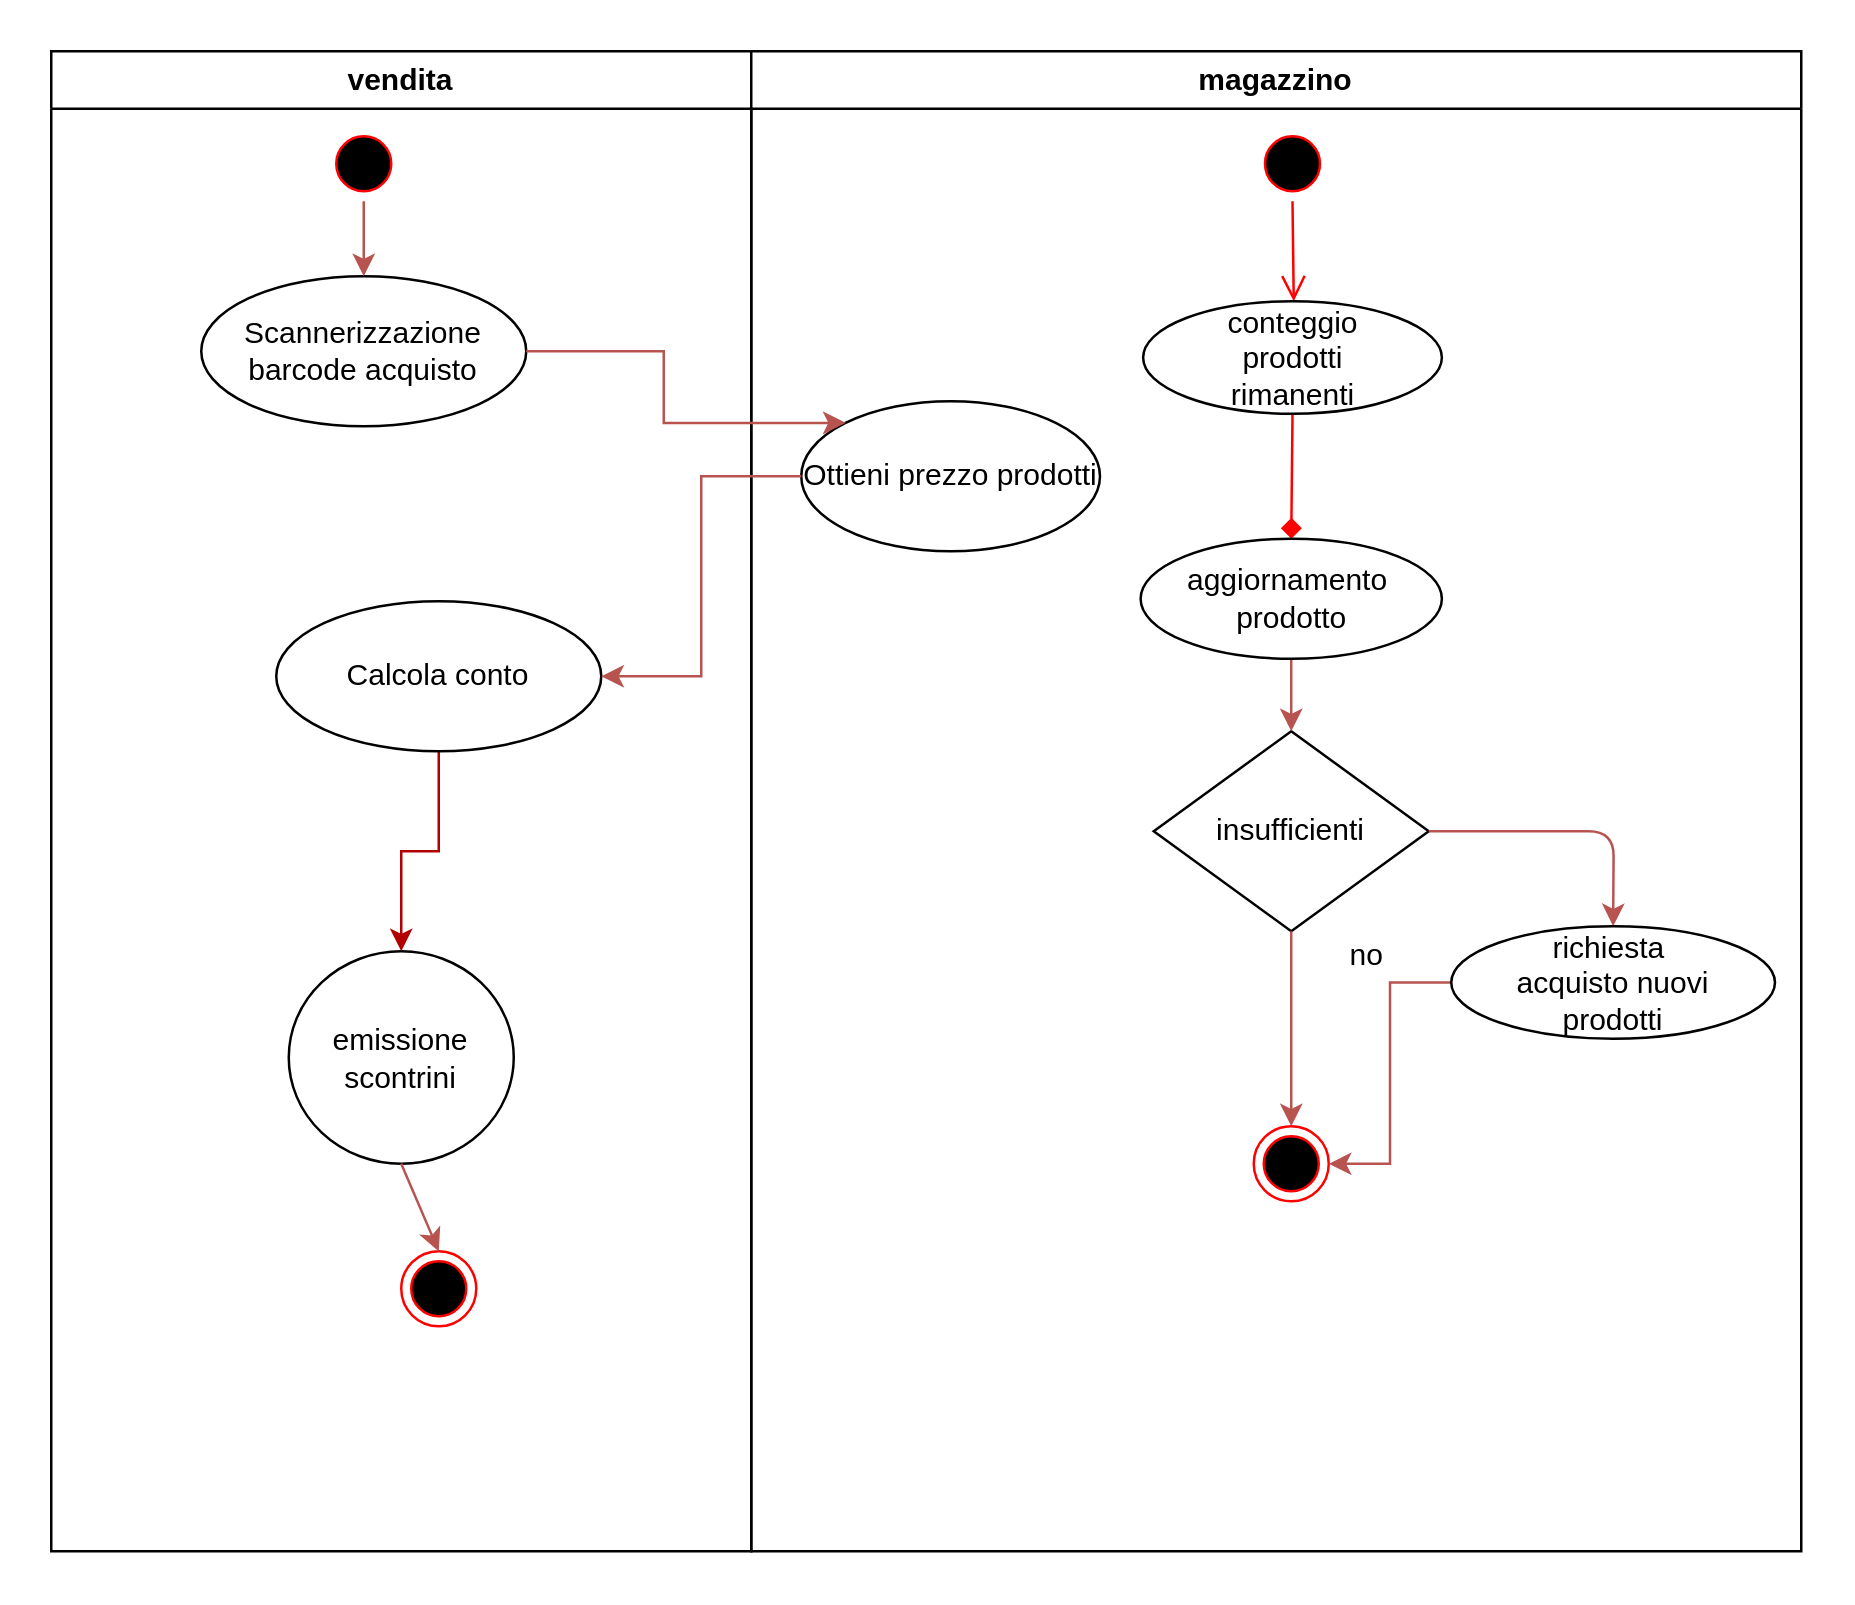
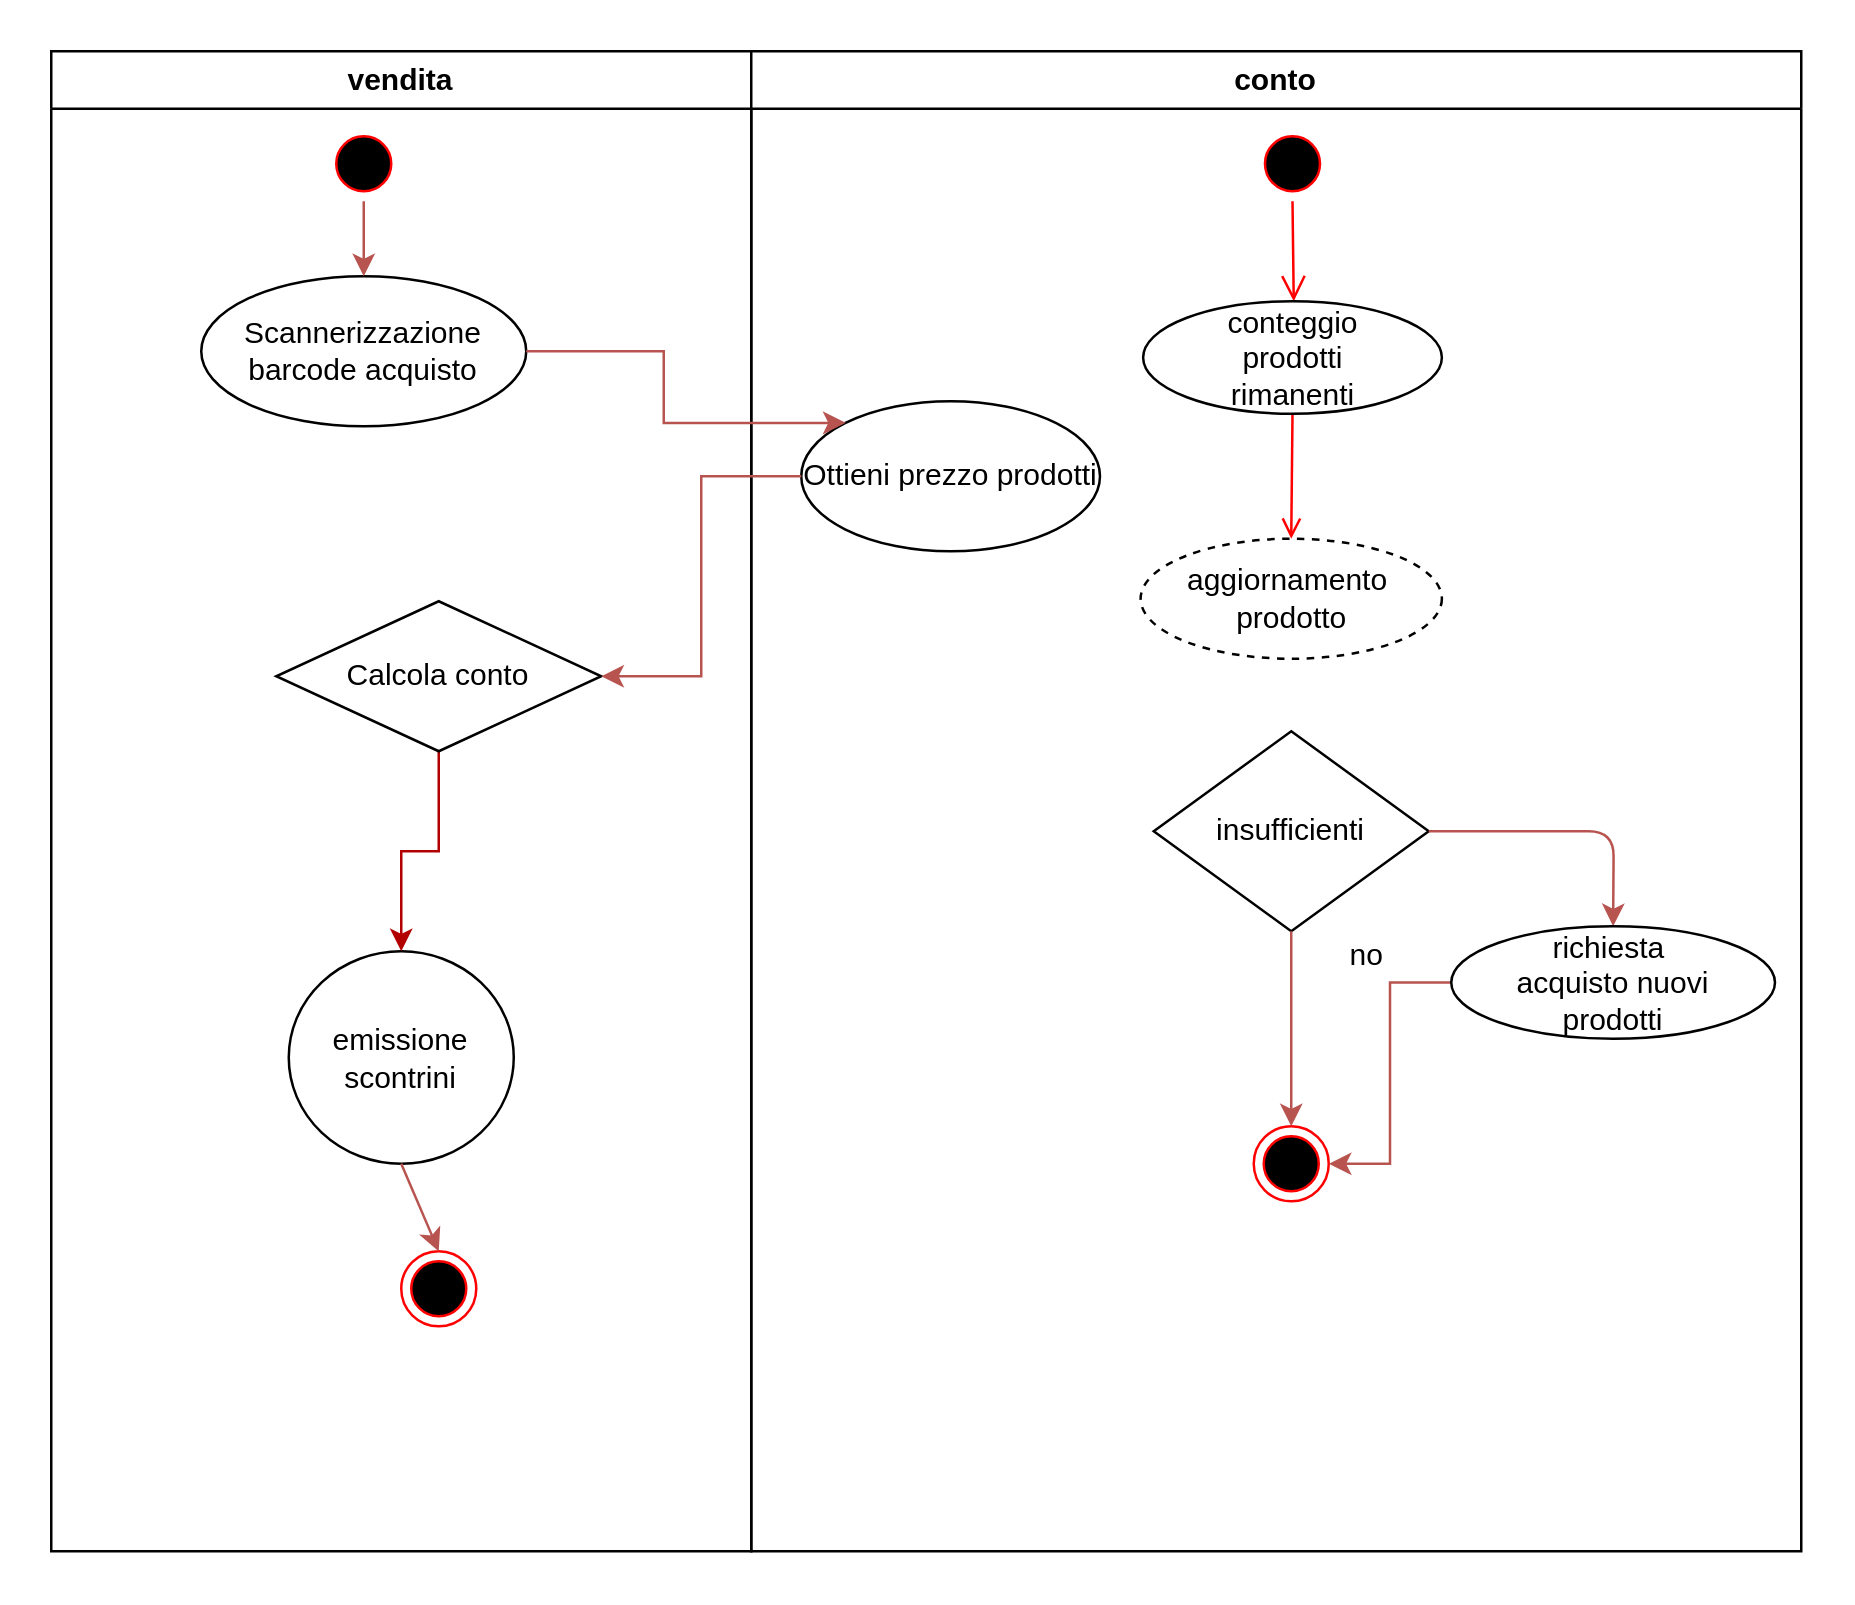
  <mxCell id="0" />
  <mxCell id="1" parent="0" />
  <mxCell id="2" value="vendita" style="swimlane;whiteSpace=wrap" parent="1" vertex="1"><mxGeometry x="20" y="20" width="280" height="600" as="geometry" /></mxCell>
  <mxCell id="3" value="Scannerizzazione barcode acquisto" style="ellipse;whiteSpace=wrap;html=1;" parent="2" vertex="1"><mxGeometry x="60" y="90" width="130" height="60" as="geometry" /></mxCell>
  <mxCell id="4" value="&lt;font style=&quot;vertical-align: inherit&quot;&gt;&lt;font style=&quot;vertical-align: inherit&quot;&gt;emissione scontrini&lt;/font&gt;&lt;/font&gt;" style="ellipse;whiteSpace=wrap;html=1;" parent="2" vertex="1"><mxGeometry x="95" y="360" width="90" height="85" as="geometry" /></mxCell>
  <mxCell id="5" style="edgeStyle=orthogonalEdgeStyle;rounded=0;orthogonalLoop=1;jettySize=auto;html=1;entryX=0.5;entryY=0;entryDx=0;entryDy=0;fillColor=#e51400;strokeColor=#B20000;" parent="2" source="6" target="4" edge="1"><mxGeometry relative="1" as="geometry" /></mxCell>
- <mxCell id="6" value="Calcola conto" style="ellipse;whiteSpace=wrap;html=1;" parent="2" vertex="1"><mxGeometry x="90" y="220" width="130" height="60" as="geometry" /></mxCell>
+ <mxCell id="6" value="Calcola conto" style="rhombus;whiteSpace=wrap;html=1;" parent="2" vertex="1"><mxGeometry x="90" y="220" width="130" height="60" as="geometry" /></mxCell>
  <mxCell id="7" value="" style="ellipse;shape=startState;fillColor=#000000;strokeColor=#ff0000;" parent="2" vertex="1"><mxGeometry x="110" y="30" width="30" height="30" as="geometry" /></mxCell>
  <mxCell id="8" value="" style="edgeStyle=orthogonalEdgeStyle;rounded=0;orthogonalLoop=1;jettySize=auto;html=1;strokeColor=#B85450;entryX=0.5;entryY=0;entryDx=0;entryDy=0;" parent="2" source="7" target="3" edge="1"><mxGeometry relative="1" as="geometry"><mxPoint x="-170" y="92" as="targetPoint" /></mxGeometry></mxCell>
  <mxCell id="9" value="" style="ellipse;shape=endState;fillColor=#000000;strokeColor=#ff0000" parent="2" vertex="1"><mxGeometry x="140" y="480" width="30" height="30" as="geometry" /></mxCell>
  <mxCell id="10" value="" style="endArrow=classic;html=1;strokeColor=#B85450;exitX=0.5;exitY=1;exitDx=0;exitDy=0;entryX=0.5;entryY=0;entryDx=0;entryDy=0;" parent="2" source="4" target="9" edge="1"><mxGeometry width="50" height="50" relative="1" as="geometry"><mxPoint x="121" y="380.78" as="sourcePoint" /><mxPoint x="-57" y="449" as="targetPoint" /></mxGeometry></mxCell>
- <mxCell id="11" value="magazzino" style="swimlane;whiteSpace=wrap" parent="1" vertex="1"><mxGeometry x="300" y="20" width="420" height="600" as="geometry" /></mxCell>
+ <mxCell id="11" value="conto" style="swimlane;whiteSpace=wrap" parent="1" vertex="1"><mxGeometry x="300" y="20" width="420" height="600" as="geometry" /></mxCell>
  <mxCell id="12" value="" style="ellipse;shape=startState;fillColor=#000000;strokeColor=#ff0000;" parent="11" vertex="1"><mxGeometry x="201.5" y="30" width="30" height="30" as="geometry" /></mxCell>
  <mxCell id="13" value="" style="edgeStyle=elbowEdgeStyle;elbow=horizontal;verticalAlign=bottom;endArrow=open;endSize=8;strokeColor=#FF0000;endFill=1;rounded=0;entryX=0.5;entryY=0;entryDx=0;entryDy=0;" parent="11" source="12" target="22" edge="1"><mxGeometry x="40" y="20" as="geometry"><mxPoint x="217" y="90" as="targetPoint" /><Array as="points" /></mxGeometry></mxCell>
- <mxCell id="14" value="" style="endArrow=diamond;strokeColor=#FF0000;endFill=1;rounded=0;exitX=0.5;exitY=1;exitDx=0;exitDy=0;entryX=0.5;entryY=0;entryDx=0;entryDy=0;" parent="11" source="22" target="23" edge="1"><mxGeometry relative="1" as="geometry"><mxPoint x="75.5" y="202" as="targetPoint" /><mxPoint x="75.187" y="160" as="sourcePoint" /></mxGeometry></mxCell>
+ <mxCell id="14" value="" style="endArrow=open;strokeColor=#FF0000;endFill=1;rounded=0;exitX=0.5;exitY=1;exitDx=0;exitDy=0;entryX=0.5;entryY=0;entryDx=0;entryDy=0;" parent="11" source="22" target="23" edge="1"><mxGeometry relative="1" as="geometry"><mxPoint x="75.5" y="202" as="targetPoint" /><mxPoint x="75.187" y="160" as="sourcePoint" /></mxGeometry></mxCell>
  <mxCell id="15" value="" style="ellipse;shape=endState;fillColor=#000000;strokeColor=#ff0000" parent="11" vertex="1"><mxGeometry x="201" y="430" width="30" height="30" as="geometry" /></mxCell>
  <mxCell id="16" value="insufficienti" style="rhombus;whiteSpace=wrap;html=1;" parent="11" vertex="1"><mxGeometry x="161" y="272" width="110" height="80" as="geometry" /></mxCell>
- <mxCell id="17" value="" style="endArrow=classic;html=1;strokeColor=#B85450;entryX=0.5;entryY=0;entryDx=0;entryDy=0;" parent="11" source="23" target="16" edge="1"><mxGeometry width="50" height="50" relative="1" as="geometry"><mxPoint x="76" y="250" as="sourcePoint" /><mxPoint x="75.5" y="252" as="targetPoint" /></mxGeometry></mxCell>
  <mxCell id="18" style="edgeStyle=orthogonalEdgeStyle;rounded=0;orthogonalLoop=1;jettySize=auto;html=1;entryX=1;entryY=0.5;entryDx=0;entryDy=0;strokeColor=#B85450;exitX=0;exitY=0.5;exitDx=0;exitDy=0;" parent="11" source="24" target="15" edge="1"><mxGeometry relative="1" as="geometry"><mxPoint x="140.5" y="400" as="sourcePoint" /></mxGeometry></mxCell>
  <mxCell id="19" value="no" style="text;html=1;align=center;verticalAlign=middle;resizable=0;points=[];autosize=1;" parent="11" vertex="1"><mxGeometry x="231" y="352" width="30" height="20" as="geometry" /></mxCell>
  <mxCell id="20" value="" style="endArrow=classic;html=1;strokeColor=#B85450;exitX=0.5;exitY=1;exitDx=0;exitDy=0;entryX=0.5;entryY=0;entryDx=0;entryDy=0;" parent="11" source="16" target="15" edge="1"><mxGeometry width="50" height="50" relative="1" as="geometry"><mxPoint x="25" y="342" as="sourcePoint" /><mxPoint x="75" y="292" as="targetPoint" /></mxGeometry></mxCell>
  <mxCell id="21" value="" style="endArrow=classic;html=1;strokeColor=#B85450;exitX=1;exitY=0.5;exitDx=0;exitDy=0;entryX=0.5;entryY=0;entryDx=0;entryDy=0;" parent="11" source="16" target="24" edge="1"><mxGeometry width="50" height="50" relative="1" as="geometry"><mxPoint x="-30" y="212" as="sourcePoint" /><mxPoint x="218" y="370" as="targetPoint" /><Array as="points"><mxPoint x="345" y="312" /></Array></mxGeometry></mxCell>
  <mxCell id="22" value="&lt;font style=&quot;vertical-align: inherit&quot;&gt;&lt;font style=&quot;vertical-align: inherit&quot;&gt;conteggio&lt;br&gt;prodotti&lt;br&gt;rimanenti&lt;br&gt;&lt;/font&gt;&lt;/font&gt;" style="ellipse;whiteSpace=wrap;html=1;" parent="11" vertex="1"><mxGeometry x="156.75" y="100" width="119.5" height="45" as="geometry" /></mxCell>
- <mxCell id="23" value="&lt;font style=&quot;vertical-align: inherit&quot;&gt;&lt;font style=&quot;vertical-align: inherit&quot;&gt;aggiornamento&amp;nbsp;&lt;br&gt;prodotto&lt;br&gt;&lt;/font&gt;&lt;/font&gt;" style="ellipse;whiteSpace=wrap;html=1;" parent="11" vertex="1"><mxGeometry x="155.75" y="195" width="120.5" height="48" as="geometry" /></mxCell>
+ <mxCell id="23" value="&lt;font style=&quot;vertical-align: inherit&quot;&gt;&lt;font style=&quot;vertical-align: inherit&quot;&gt;aggiornamento&amp;nbsp;&lt;br&gt;prodotto&lt;br&gt;&lt;/font&gt;&lt;/font&gt;" style="ellipse;whiteSpace=wrap;html=1;dashed=1;" parent="11" vertex="1"><mxGeometry x="155.75" y="195" width="120.5" height="48" as="geometry" /></mxCell>
  <mxCell id="24" value="&lt;font style=&quot;vertical-align: inherit&quot;&gt;&lt;font style=&quot;vertical-align: inherit&quot;&gt;richiesta&amp;nbsp;&lt;br&gt;acquisto nuovi&lt;br&gt;prodotti&lt;br&gt;&lt;/font&gt;&lt;/font&gt;" style="ellipse;whiteSpace=wrap;html=1;" parent="11" vertex="1"><mxGeometry x="280" y="350" width="129.5" height="45" as="geometry" /></mxCell>
  <mxCell id="25" value="&lt;font style=&quot;vertical-align: inherit&quot;&gt;&lt;font style=&quot;vertical-align: inherit&quot;&gt;Ottieni prezzo prodotti&lt;br&gt;&lt;/font&gt;&lt;/font&gt;" style="ellipse;whiteSpace=wrap;html=1;" parent="11" vertex="1"><mxGeometry x="20" y="140" width="119.5" height="60" as="geometry" /></mxCell>
  <mxCell id="26" style="edgeStyle=orthogonalEdgeStyle;rounded=0;orthogonalLoop=1;jettySize=auto;html=1;exitX=1;exitY=0.5;exitDx=0;exitDy=0;fillColor=#f8cecc;strokeColor=#b85450;entryX=0;entryY=0;entryDx=0;entryDy=0;" parent="1" source="3" target="25" edge="1"><mxGeometry relative="1" as="geometry"><mxPoint x="190" y="200" as="targetPoint" /></mxGeometry></mxCell>
  <mxCell id="27" style="edgeStyle=orthogonalEdgeStyle;rounded=0;orthogonalLoop=1;jettySize=auto;html=1;exitX=0;exitY=0.5;exitDx=0;exitDy=0;entryX=1;entryY=0.5;entryDx=0;entryDy=0;fillColor=#f8cecc;strokeColor=#b85450;" parent="1" source="25" target="6" edge="1"><mxGeometry relative="1" as="geometry" /></mxCell>
